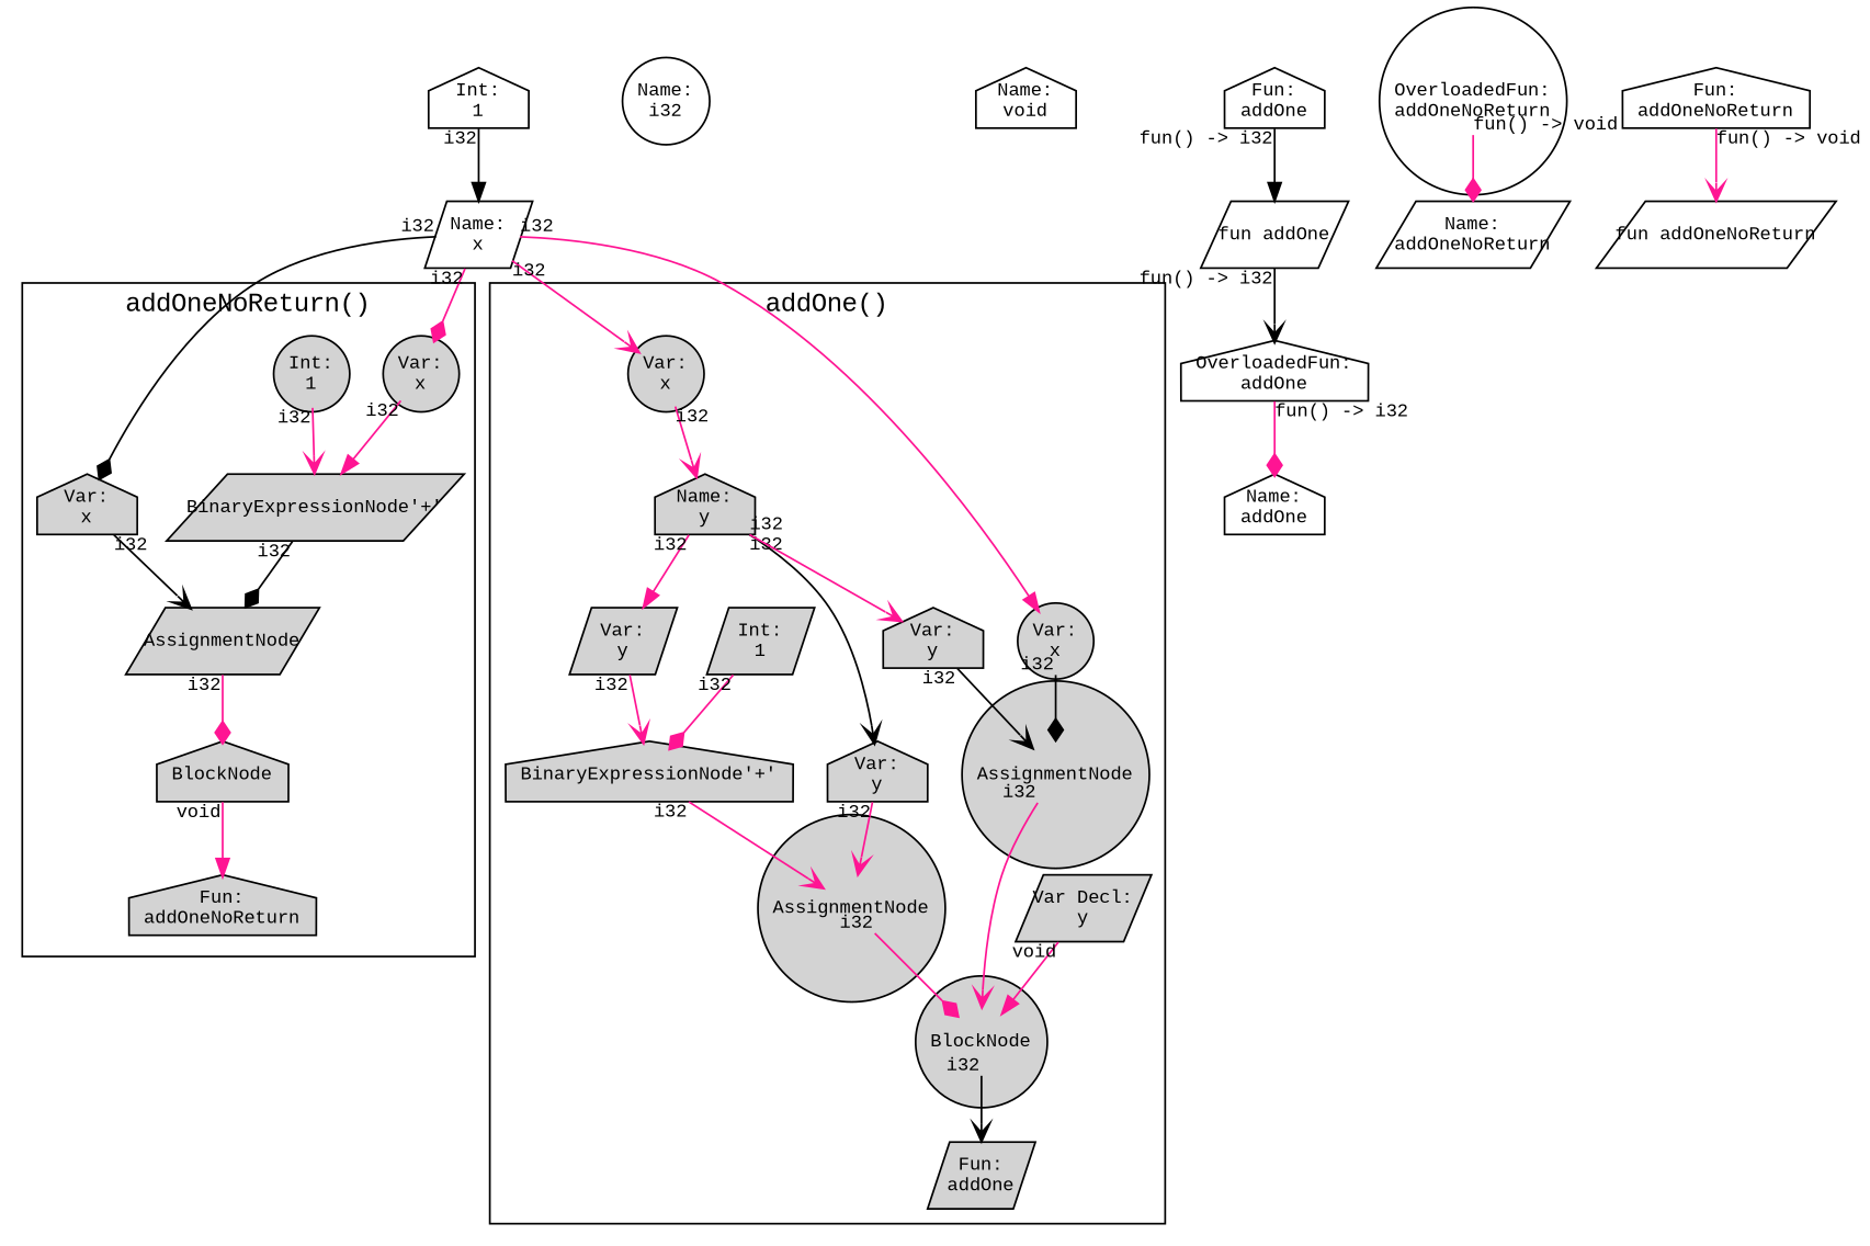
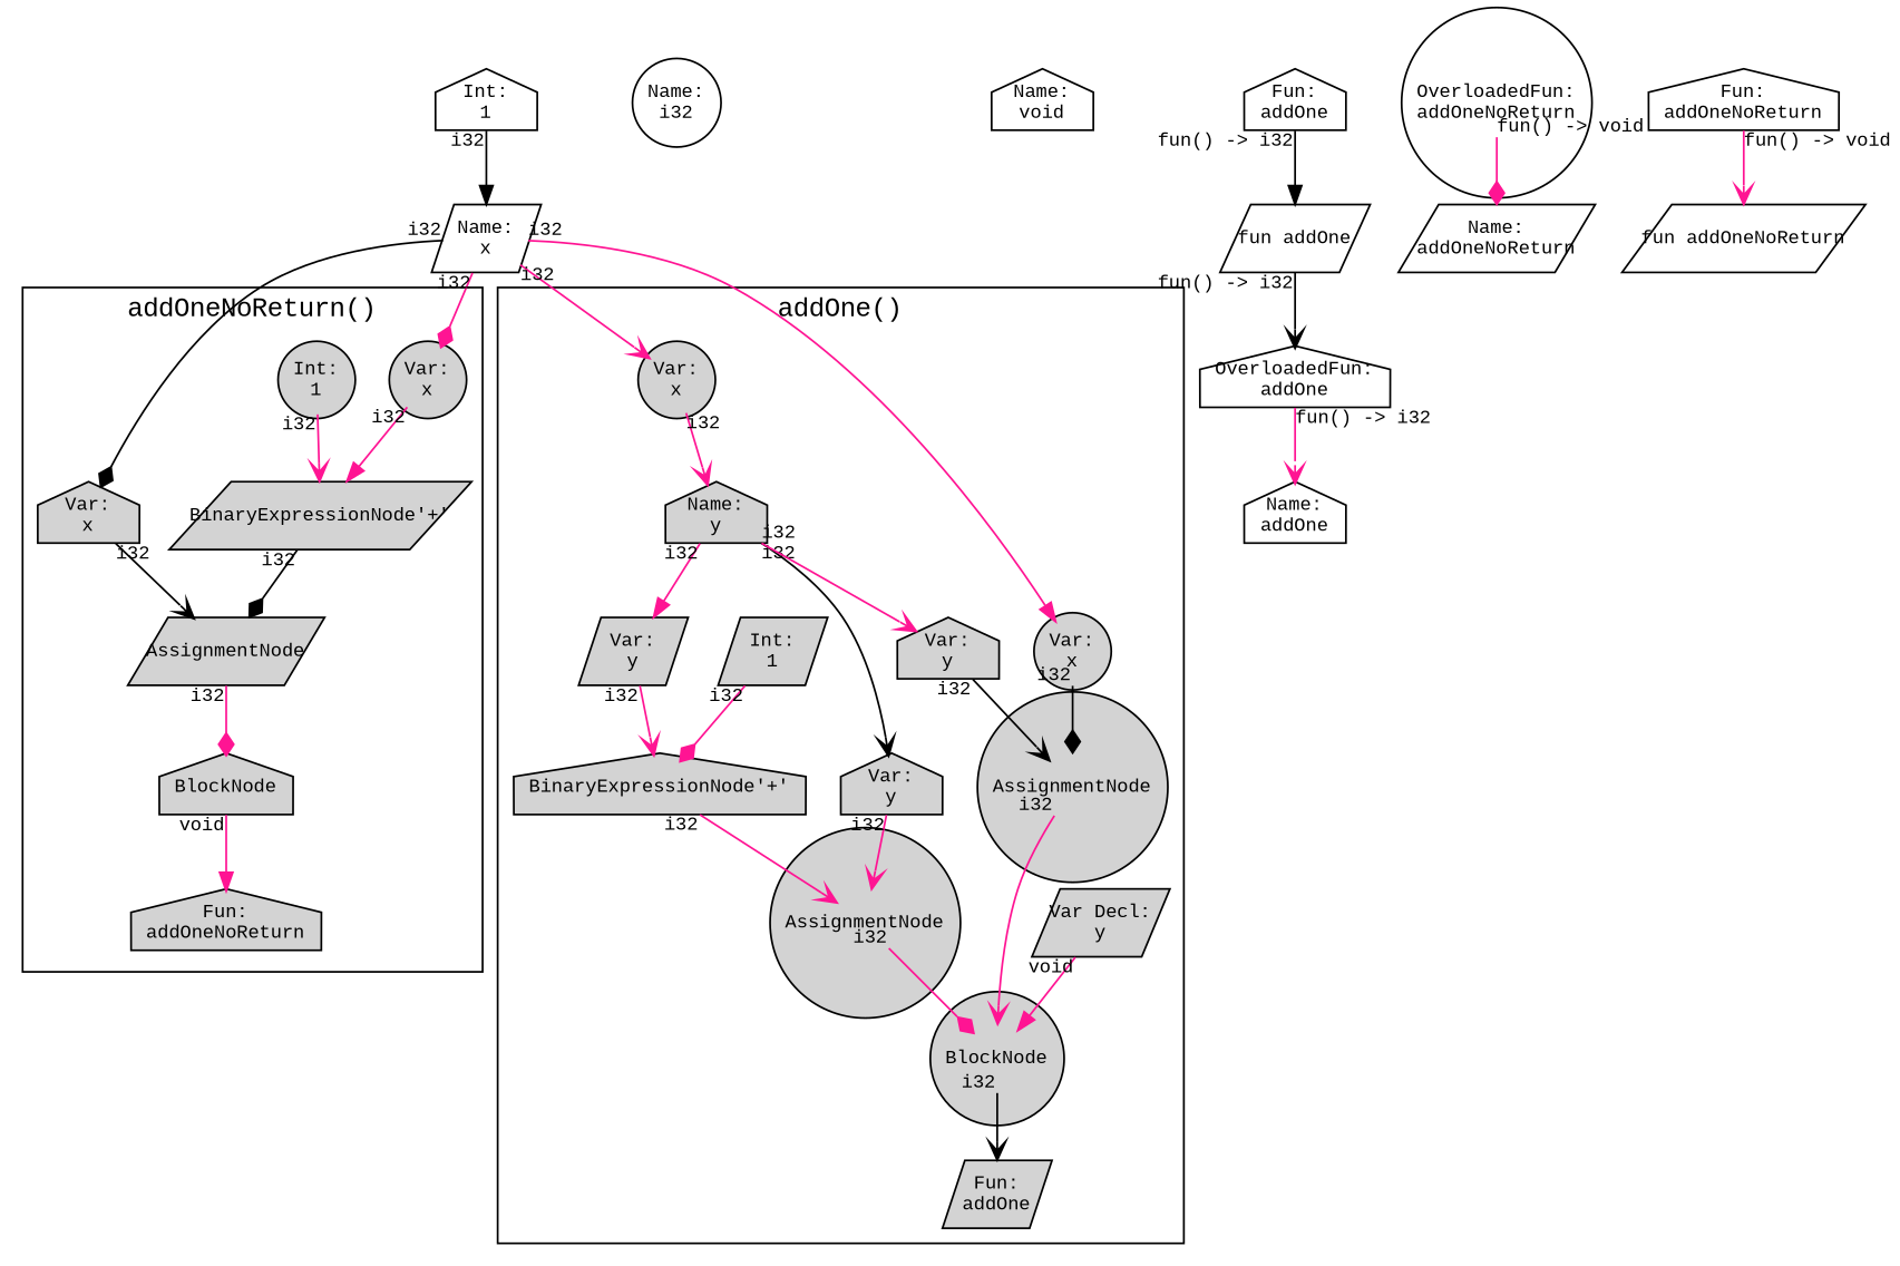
  digraph {
    fontname="Liberation Mono"
    node [fixedsize=shape fontname="Liberation Mono" fontsize=10 shape=house style=filled]
    edge [arrowhead=vee color=deeppink fontname="Liberation Mono" fontsize=10 labeldistance=1 taillabel=i32]
    n1 [label=BlockNode]
    n2 [label="Fun:\naddOneNoReturn"]
    n3 [label=AssignmentNode shape=parallelogram]
    n4 [label="Var:\nx"]
    n5 [label="BinaryExpressionNode'+'" shape=parallelogram]
    n6 [label="Var:\nx" shape=circle]
    n7 [label="Int:\n1" shape=circle]
    n8 [label=BlockNode shape=circle]
    n9 [label="Fun:\naddOne" shape=parallelogram]
    n10 [label="Var Decl:\ny" shape=parallelogram]
    n11 [label="Name:\ny"]
    n12 [label="Var:\ny"]
    n13 [label="Var:\ny" shape=parallelogram]
    n14 [label="Var:\ny"]
    n15 [label="Var:\nx" shape=circle]
    n16 [label=AssignmentNode shape=circle]
    n17 [label="BinaryExpressionNode'+'"]
    n18 [label="Int:\n1" shape=parallelogram]
    n19 [label=AssignmentNode shape=circle]
    n20 [label="Var:\nx" shape=circle]
    n21 [label="Name:\ni32" shape=circle style=""]
    n22 [label="Name:\nvoid" style=""]
    n23 [label="Name:\nx" shape=parallelogram style=""]
    n24 [label="Int:\n1" style=""]
    n25 [label="OverloadedFun:\naddOne" style=""]
    n26 [label="Name:\naddOne" style=""]
    n27 [label="fun addOne" shape=parallelogram style=""]
    n28 [label="Fun:\naddOne" style=""]
    n29 [label="OverloadedFun:\naddOneNoReturn" shape=circle style=""]
    n30 [label="Name:\naddOneNoReturn" shape=parallelogram style=""]
    n31 [label="fun addOneNoReturn" shape=parallelogram style=""]
    n32 [label="Fun:\naddOneNoReturn" style=""]
    subgraph cluster_1 {
      label="addOneNoReturn()"
      n1
      n2
      n3
      n4
      n5
      n6
      n7
    }
    subgraph cluster_2 {
      label="addOne()"
      n8
      n9
      n10
      n11
      n12
      n13
      n14
      n15
      n16
      n17
      n18
      n19
      n20
    }
    n1 -> n2 [arrowhead=normal taillabel=void]
    n3 -> n1 [arrowhead=diamond]
    n4 -> n3 [color=black]
    n5 -> n3 [arrowhead=diamond color=black]
    n6 -> n5 [arrowhead=normal]
    n7 -> n5
    n8 -> n9 [color=black]
    n10 -> n8 [arrowhead=normal taillabel=void]
    n11 -> n12 [color=black]
    n11 -> n13 [arrowhead=normal]
    n11 -> n14
    n12 -> n16
    n13 -> n17
    n14 -> n19 [color=black]
    n15 -> n11
    n16 -> n8 [arrowhead=diamond]
    n17 -> n16
    n18 -> n17 [arrowhead=diamond]
    n19 -> n8
    n20 -> n19 [arrowhead=diamond color=black]
    n23 -> n4 [arrowhead=diamond color=black]
    n23 -> n6 [arrowhead=diamond]
    n23 -> n15
    n23 -> n20 [arrowhead=normal]
    n24 -> n23 [arrowhead=normal color=black]
-   n25 -> n26 [arrowhead=diamond taillabel="fun() -> i32"]
+   n25 -> n26 [taillabel="fun() -> i32"]
    n27 -> n25 [color=black taillabel="fun() -> i32"]
    n28 -> n27 [arrowhead=normal color=black taillabel="fun() -> i32"]
    n29 -> n30 [arrowhead=diamond taillabel="fun() -> void"]
    n32 -> n31 [taillabel="fun() -> void"]
  }
